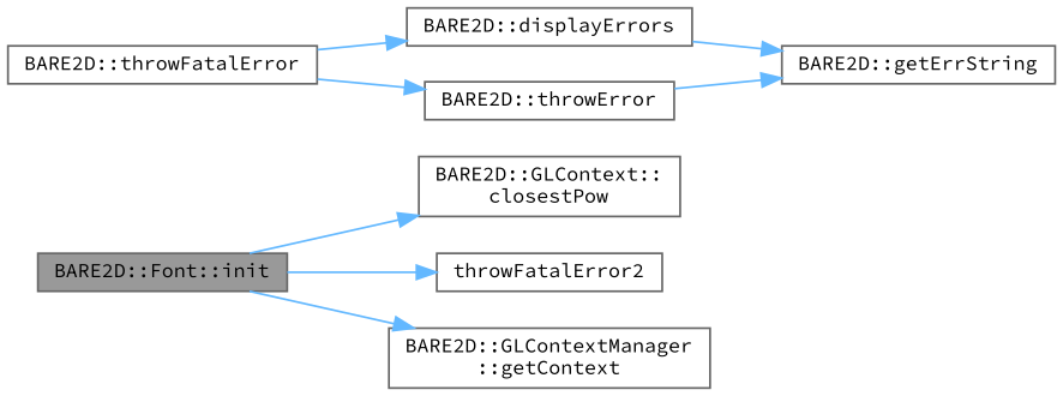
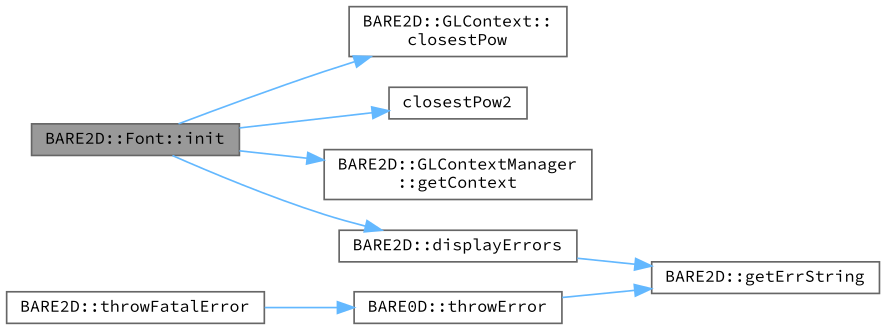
  digraph {
    fontname="Source Code Pro"
    rankdir=LR
    node [color=grey40 fillcolor=white fontname="Source Code Pro" fontsize=10 shape=box style=filled]
    edge [color=steelblue1 fontname="Source Code Pro" fontsize=10 labelfontname=Helvetica labelfontsize=10 style=solid]
    n1 [color=gray40 fillcolor=grey60 fontcolor=black height=0.2 label="BARE2D::Font::init" width=0.4]
    n2 [height=0.2 label="BARE2D::GLContext::\lclosestPow" width=0.4]
-   n3 [height=0.2 label=throwFatalError2 width=0.4]
+   n3 [height=0.2 label=closestPow2 width=0.4]
    n4 [height=0.2 label="BARE2D::GLContextManager\l::getContext" width=0.4]
    n5 [height=0.2 label="BARE2D::throwFatalError" width=0.4]
    n6 [height=0.2 label="BARE2D::displayErrors" width=0.4]
-   n7 [height=0.2 label="BARE2D::throwError" width=0.4]
+   n7 [height=0.2 label="BARE0D::throwError" width=0.4]
    n8 [height=0.2 label="BARE2D::getErrString" width=0.4]
    n1 -> n2
    n1 -> n3
    n1 -> n4
-   n5 -> n6
+   n1 -> n6
    n5 -> n7
    n6 -> n8
    n7 -> n8
  }
